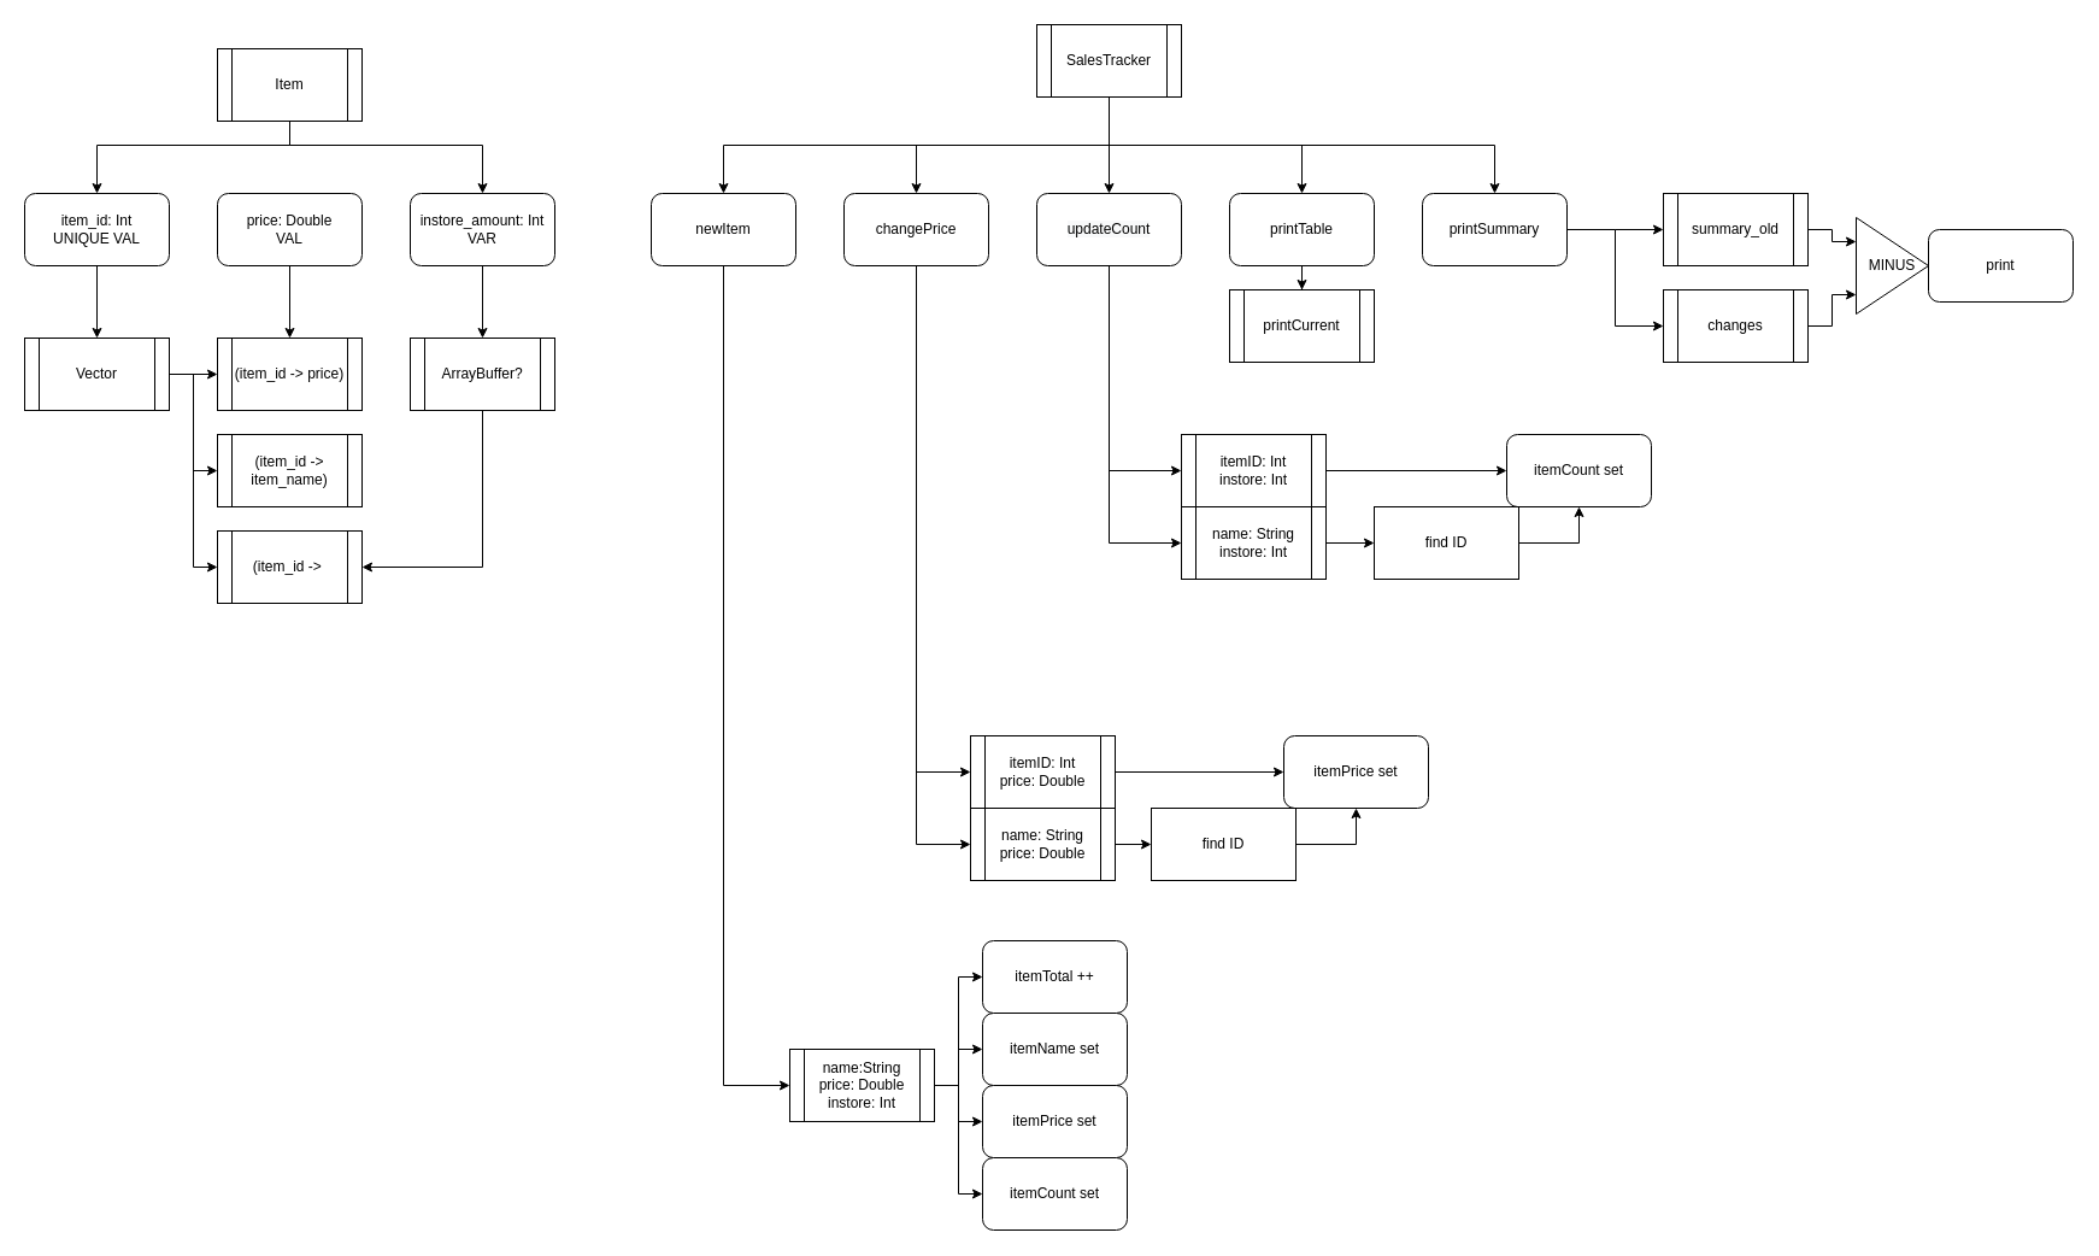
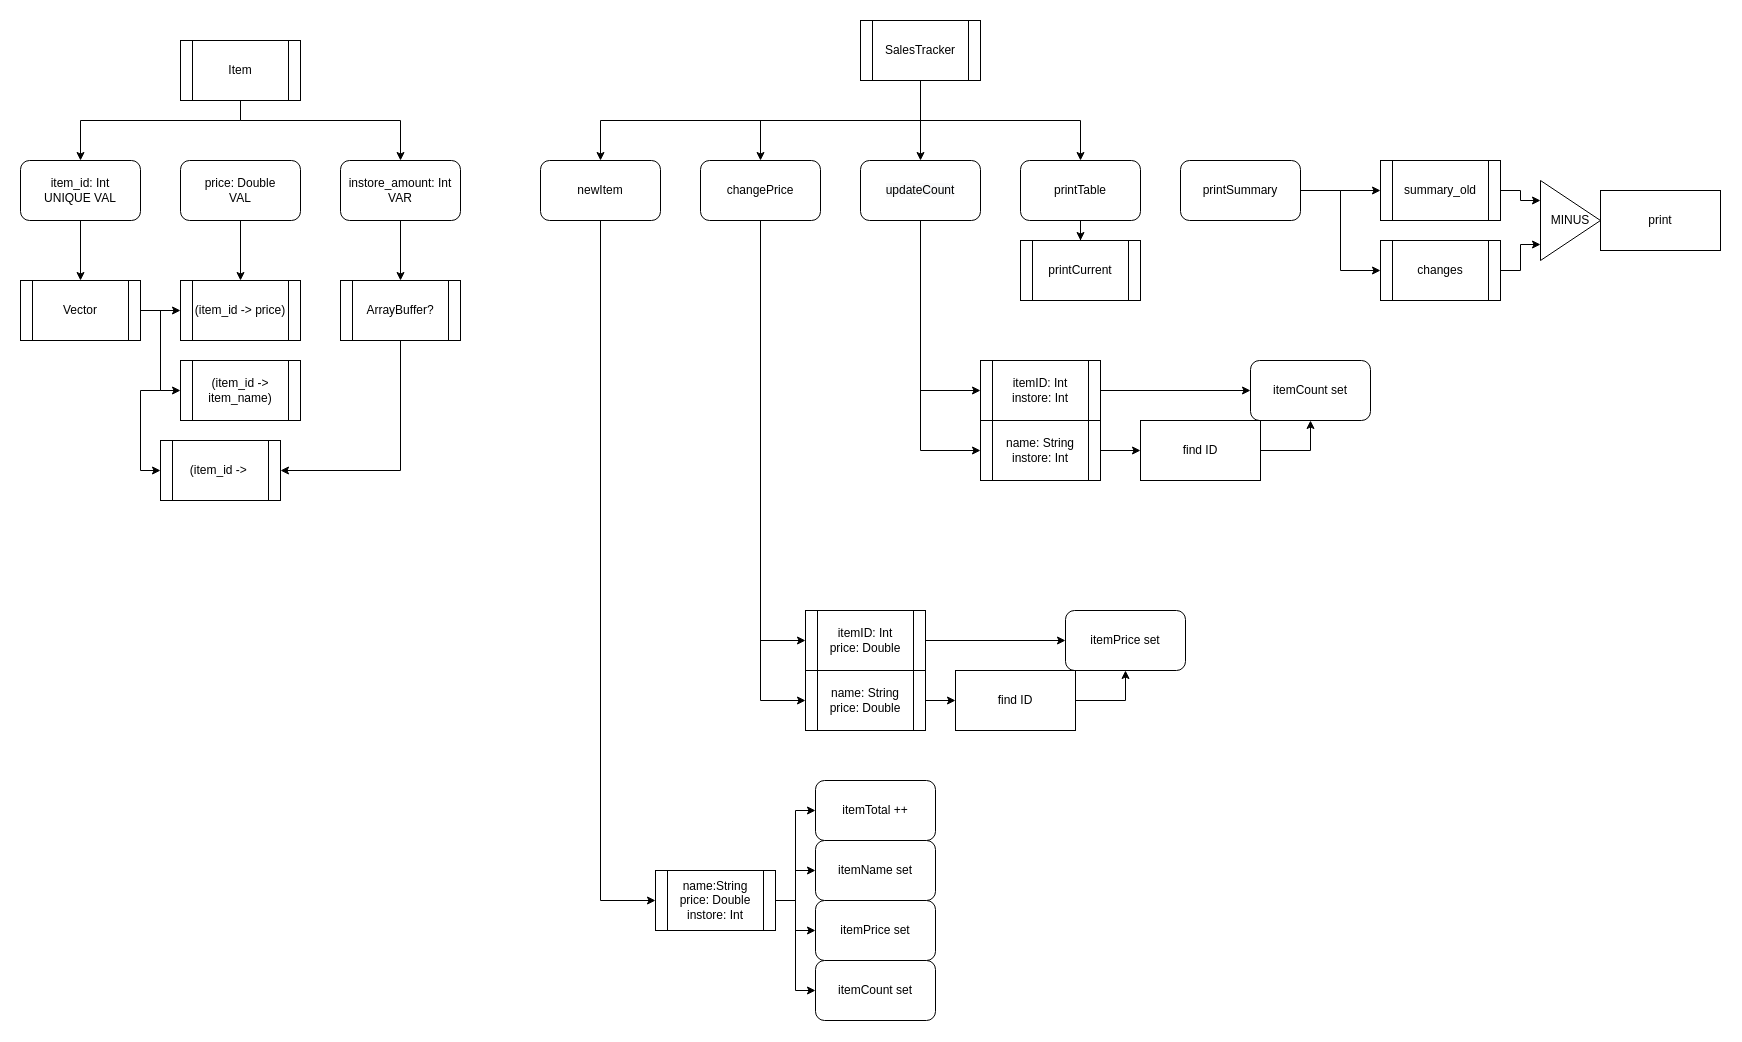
  <mxCell id="0" />
  <mxCell id="1" parent="0" />
  <mxCell id="2" style="edgeStyle=orthogonalEdgeStyle;rounded=0;orthogonalLoop=1;jettySize=auto;html=1;entryX=0.5;entryY=0;entryDx=0;entryDy=0;" edge="1" parent="1" source="4" target="6"><mxGeometry relative="1" as="geometry"><Array as="points"><mxPoint x="240" y="120" /><mxPoint x="80" y="120" /></Array></mxGeometry></mxCell>
  <mxCell id="3" style="edgeStyle=orthogonalEdgeStyle;rounded=0;orthogonalLoop=1;jettySize=auto;html=1;" edge="1" parent="1" source="4" target="10"><mxGeometry relative="1" as="geometry"><Array as="points"><mxPoint x="240" y="120" /><mxPoint x="400" y="120" /></Array></mxGeometry></mxCell>
  <mxCell id="4" value="Item" style="shape=process;whiteSpace=wrap;html=1;backgroundOutline=1;" vertex="1" parent="1"><mxGeometry x="180" y="40" width="120" height="60" as="geometry" /></mxCell>
  <mxCell id="5" style="edgeStyle=orthogonalEdgeStyle;rounded=0;orthogonalLoop=1;jettySize=auto;html=1;entryX=0.5;entryY=0;entryDx=0;entryDy=0;" edge="1" parent="1" source="6" target="36"><mxGeometry relative="1" as="geometry" /></mxCell>
  <mxCell id="6" value="item_id: Int&lt;br&gt;UNIQUE VAL" style="rounded=1;whiteSpace=wrap;html=1;" vertex="1" parent="1"><mxGeometry x="20" y="160" width="120" height="60" as="geometry" /></mxCell>
  <mxCell id="7" style="edgeStyle=orthogonalEdgeStyle;rounded=0;orthogonalLoop=1;jettySize=auto;html=1;entryX=0.5;entryY=0;entryDx=0;entryDy=0;" edge="1" parent="1" source="8" target="11"><mxGeometry relative="1" as="geometry" /></mxCell>
  <mxCell id="8" value="price: Double&lt;br&gt;VAL" style="rounded=1;whiteSpace=wrap;html=1;" vertex="1" parent="1"><mxGeometry x="180" y="160" width="120" height="60" as="geometry" /></mxCell>
  <mxCell id="9" style="edgeStyle=orthogonalEdgeStyle;rounded=0;orthogonalLoop=1;jettySize=auto;html=1;entryX=0.5;entryY=0;entryDx=0;entryDy=0;" edge="1" parent="1" source="10" target="13"><mxGeometry relative="1" as="geometry" /></mxCell>
  <mxCell id="10" value="instore_amount: Int&lt;br&gt;VAR" style="rounded=1;whiteSpace=wrap;html=1;" vertex="1" parent="1"><mxGeometry x="340" y="160" width="120" height="60" as="geometry" /></mxCell>
  <mxCell id="11" value="(item_id -&amp;gt; price)" style="shape=process;whiteSpace=wrap;html=1;backgroundOutline=1;" vertex="1" parent="1"><mxGeometry x="180" y="280" width="120" height="60" as="geometry" /></mxCell>
  <mxCell id="12" style="edgeStyle=orthogonalEdgeStyle;rounded=0;orthogonalLoop=1;jettySize=auto;html=1;entryX=1;entryY=0.5;entryDx=0;entryDy=0;" edge="1" parent="1" source="13" target="38"><mxGeometry relative="1" as="geometry"><Array as="points"><mxPoint x="400" y="470" /></Array></mxGeometry></mxCell>
  <mxCell id="13" value="ArrayBuffer?" style="shape=process;whiteSpace=wrap;html=1;backgroundOutline=1;" vertex="1" parent="1"><mxGeometry x="340" y="280" width="120" height="60" as="geometry" /></mxCell>
- <mxCell id="14" style="edgeStyle=orthogonalEdgeStyle;rounded=0;orthogonalLoop=1;jettySize=auto;html=1;entryX=0.5;entryY=0;entryDx=0;entryDy=0;" edge="1" parent="1" source="19" target="32"><mxGeometry relative="1" as="geometry"><Array as="points"><mxPoint x="920" y="120" /><mxPoint x="1240" y="120" /></Array></mxGeometry></mxCell>
  <mxCell id="15" style="edgeStyle=orthogonalEdgeStyle;rounded=0;orthogonalLoop=1;jettySize=auto;html=1;" edge="1" parent="1" source="19" target="27"><mxGeometry relative="1" as="geometry" /></mxCell>
  <mxCell id="16" style="edgeStyle=orthogonalEdgeStyle;rounded=0;orthogonalLoop=1;jettySize=auto;html=1;entryX=0.5;entryY=0;entryDx=0;entryDy=0;" edge="1" parent="1" source="19" target="29"><mxGeometry relative="1" as="geometry"><Array as="points"><mxPoint x="920" y="120" /><mxPoint x="1080" y="120" /></Array></mxGeometry></mxCell>
  <mxCell id="17" style="edgeStyle=orthogonalEdgeStyle;rounded=0;orthogonalLoop=1;jettySize=auto;html=1;" edge="1" parent="1" source="19" target="24"><mxGeometry relative="1" as="geometry"><Array as="points"><mxPoint x="920" y="120" /><mxPoint x="760" y="120" /></Array></mxGeometry></mxCell>
  <mxCell id="18" style="edgeStyle=orthogonalEdgeStyle;rounded=0;orthogonalLoop=1;jettySize=auto;html=1;entryX=0.5;entryY=0;entryDx=0;entryDy=0;" edge="1" parent="1" source="19" target="21"><mxGeometry relative="1" as="geometry"><Array as="points"><mxPoint x="920" y="120" /><mxPoint x="600" y="120" /></Array></mxGeometry></mxCell>
  <mxCell id="19" value="SalesTracker" style="shape=process;whiteSpace=wrap;html=1;backgroundOutline=1;" vertex="1" parent="1"><mxGeometry x="860" y="20" width="120" height="60" as="geometry" /></mxCell>
  <mxCell id="20" style="edgeStyle=orthogonalEdgeStyle;rounded=0;orthogonalLoop=1;jettySize=auto;html=1;entryX=0;entryY=0.5;entryDx=0;entryDy=0;" edge="1" parent="1" source="21" target="43"><mxGeometry relative="1" as="geometry" /></mxCell>
  <mxCell id="21" value="newItem" style="rounded=1;whiteSpace=wrap;html=1;" vertex="1" parent="1"><mxGeometry x="540" y="160" width="120" height="60" as="geometry" /></mxCell>
  <mxCell id="22" style="edgeStyle=orthogonalEdgeStyle;rounded=0;orthogonalLoop=1;jettySize=auto;html=1;entryX=0;entryY=0.5;entryDx=0;entryDy=0;" edge="1" parent="1" source="24" target="51"><mxGeometry relative="1" as="geometry" /></mxCell>
  <mxCell id="23" style="edgeStyle=orthogonalEdgeStyle;rounded=0;orthogonalLoop=1;jettySize=auto;html=1;entryX=0;entryY=0.5;entryDx=0;entryDy=0;" edge="1" parent="1" source="24" target="56"><mxGeometry relative="1" as="geometry" /></mxCell>
  <mxCell id="24" value="changePrice" style="rounded=1;whiteSpace=wrap;html=1;" vertex="1" parent="1"><mxGeometry x="700" y="160" width="120" height="60" as="geometry" /></mxCell>
  <mxCell id="25" style="edgeStyle=orthogonalEdgeStyle;rounded=0;orthogonalLoop=1;jettySize=auto;html=1;entryX=0;entryY=0.5;entryDx=0;entryDy=0;" edge="1" parent="1" source="27" target="49"><mxGeometry relative="1" as="geometry" /></mxCell>
  <mxCell id="26" style="edgeStyle=orthogonalEdgeStyle;rounded=0;orthogonalLoop=1;jettySize=auto;html=1;entryX=0;entryY=0.5;entryDx=0;entryDy=0;" edge="1" parent="1" source="27" target="61"><mxGeometry relative="1" as="geometry" /></mxCell>
  <mxCell id="27" value="&#10;&#10;&lt;span style=&quot;color: rgb(0, 0, 0); font-family: helvetica; font-size: 12px; font-style: normal; font-weight: 400; letter-spacing: normal; text-align: center; text-indent: 0px; text-transform: none; word-spacing: 0px; background-color: rgb(248, 249, 250); display: inline; float: none;&quot;&gt;updateCount&lt;/span&gt;&#10;&#10;" style="rounded=1;whiteSpace=wrap;html=1;" vertex="1" parent="1"><mxGeometry x="860" y="160" width="120" height="60" as="geometry" /></mxCell>
  <mxCell id="28" style="edgeStyle=orthogonalEdgeStyle;rounded=0;orthogonalLoop=1;jettySize=auto;html=1;entryX=0.5;entryY=0;entryDx=0;entryDy=0;" edge="1" parent="1" source="29" target="52"><mxGeometry relative="1" as="geometry" /></mxCell>
  <mxCell id="29" value="printTable" style="rounded=1;whiteSpace=wrap;html=1;" vertex="1" parent="1"><mxGeometry x="1020" y="160" width="120" height="60" as="geometry" /></mxCell>
  <mxCell id="30" style="edgeStyle=orthogonalEdgeStyle;rounded=0;orthogonalLoop=1;jettySize=auto;html=1;" edge="1" parent="1" source="32"><mxGeometry relative="1" as="geometry"><mxPoint x="1380" y="190" as="targetPoint" /></mxGeometry></mxCell>
  <mxCell id="31" style="edgeStyle=orthogonalEdgeStyle;rounded=0;orthogonalLoop=1;jettySize=auto;html=1;entryX=0;entryY=0.5;entryDx=0;entryDy=0;" edge="1" parent="1" source="32" target="66"><mxGeometry relative="1" as="geometry" /></mxCell>
  <mxCell id="32" value="printSummary" style="rounded=1;whiteSpace=wrap;html=1;" vertex="1" parent="1"><mxGeometry x="1180" y="160" width="120" height="60" as="geometry" /></mxCell>
  <mxCell id="33" style="edgeStyle=orthogonalEdgeStyle;rounded=0;orthogonalLoop=1;jettySize=auto;html=1;entryX=0;entryY=0.5;entryDx=0;entryDy=0;" edge="1" parent="1" source="36" target="37"><mxGeometry relative="1" as="geometry" /></mxCell>
  <mxCell id="34" style="edgeStyle=orthogonalEdgeStyle;rounded=0;orthogonalLoop=1;jettySize=auto;html=1;entryX=0;entryY=0.5;entryDx=0;entryDy=0;" edge="1" parent="1" source="36" target="11"><mxGeometry relative="1" as="geometry" /></mxCell>
  <mxCell id="35" style="edgeStyle=orthogonalEdgeStyle;rounded=0;orthogonalLoop=1;jettySize=auto;html=1;entryX=0;entryY=0.5;entryDx=0;entryDy=0;" edge="1" parent="1" source="36" target="38"><mxGeometry relative="1" as="geometry" /></mxCell>
  <mxCell id="36" value="Vector" style="shape=process;whiteSpace=wrap;html=1;backgroundOutline=1;" vertex="1" parent="1"><mxGeometry x="20" y="280" width="120" height="60" as="geometry" /></mxCell>
  <mxCell id="37" value="(item_id -&amp;gt; item_name)" style="shape=process;whiteSpace=wrap;html=1;backgroundOutline=1;" vertex="1" parent="1"><mxGeometry x="180" y="360" width="120" height="60" as="geometry" /></mxCell>
- <mxCell id="38" value="(item_id -&amp;gt;&amp;nbsp;" style="shape=process;whiteSpace=wrap;html=1;backgroundOutline=1;" vertex="1" parent="1"><mxGeometry x="180" y="440" width="120" height="60" as="geometry" /></mxCell>
+ <mxCell id="38" value="(item_id -&amp;gt;&amp;nbsp;" style="shape=process;whiteSpace=wrap;html=1;backgroundOutline=1;" vertex="1" parent="1"><mxGeometry x="160" y="440" width="120" height="60" as="geometry" /></mxCell>
  <mxCell id="39" style="edgeStyle=orthogonalEdgeStyle;rounded=0;orthogonalLoop=1;jettySize=auto;html=1;entryX=0;entryY=0.5;entryDx=0;entryDy=0;" edge="1" parent="1" source="43" target="44"><mxGeometry relative="1" as="geometry" /></mxCell>
  <mxCell id="40" style="edgeStyle=orthogonalEdgeStyle;rounded=0;orthogonalLoop=1;jettySize=auto;html=1;entryX=0;entryY=0.5;entryDx=0;entryDy=0;" edge="1" parent="1" source="43" target="45"><mxGeometry relative="1" as="geometry" /></mxCell>
  <mxCell id="41" style="edgeStyle=orthogonalEdgeStyle;rounded=0;orthogonalLoop=1;jettySize=auto;html=1;entryX=0;entryY=0.5;entryDx=0;entryDy=0;" edge="1" parent="1" source="43" target="46"><mxGeometry relative="1" as="geometry" /></mxCell>
  <mxCell id="42" style="edgeStyle=orthogonalEdgeStyle;rounded=0;orthogonalLoop=1;jettySize=auto;html=1;entryX=0;entryY=0.5;entryDx=0;entryDy=0;" edge="1" parent="1" source="43" target="47"><mxGeometry relative="1" as="geometry" /></mxCell>
  <mxCell id="43" value="name:String&lt;br&gt;price: Double&lt;br&gt;instore: Int" style="shape=process;whiteSpace=wrap;html=1;backgroundOutline=1;" vertex="1" parent="1"><mxGeometry x="655" y="870" width="120" height="60" as="geometry" /></mxCell>
  <mxCell id="44" value="itemTotal ++" style="rounded=1;whiteSpace=wrap;html=1;" vertex="1" parent="1"><mxGeometry x="815" y="780" width="120" height="60" as="geometry" /></mxCell>
  <mxCell id="45" value="itemName set" style="rounded=1;whiteSpace=wrap;html=1;" vertex="1" parent="1"><mxGeometry x="815" y="840" width="120" height="60" as="geometry" /></mxCell>
  <mxCell id="46" value="itemPrice set" style="rounded=1;whiteSpace=wrap;html=1;" vertex="1" parent="1"><mxGeometry x="815" y="900" width="120" height="60" as="geometry" /></mxCell>
  <mxCell id="47" value="itemCount set" style="rounded=1;whiteSpace=wrap;html=1;" vertex="1" parent="1"><mxGeometry x="815" y="960" width="120" height="60" as="geometry" /></mxCell>
  <mxCell id="48" style="edgeStyle=orthogonalEdgeStyle;rounded=0;orthogonalLoop=1;jettySize=auto;html=1;entryX=0;entryY=0.5;entryDx=0;entryDy=0;" edge="1" parent="1" source="49" target="62"><mxGeometry relative="1" as="geometry" /></mxCell>
  <mxCell id="49" value="itemID: Int&lt;br&gt;instore: Int" style="shape=process;whiteSpace=wrap;html=1;backgroundOutline=1;" vertex="1" parent="1"><mxGeometry x="980" y="360" width="120" height="60" as="geometry" /></mxCell>
  <mxCell id="50" style="edgeStyle=orthogonalEdgeStyle;rounded=0;orthogonalLoop=1;jettySize=auto;html=1;" edge="1" parent="1" source="51" target="57"><mxGeometry relative="1" as="geometry" /></mxCell>
  <mxCell id="51" value="itemID: Int&lt;br&gt;price: Double" style="shape=process;whiteSpace=wrap;html=1;backgroundOutline=1;" vertex="1" parent="1"><mxGeometry x="805" y="610" width="120" height="60" as="geometry" /></mxCell>
  <mxCell id="52" value="printCurrent" style="shape=process;whiteSpace=wrap;html=1;backgroundOutline=1;" vertex="1" parent="1"><mxGeometry x="1020" y="240" width="120" height="60" as="geometry" /></mxCell>
  <mxCell id="53" style="edgeStyle=orthogonalEdgeStyle;rounded=0;orthogonalLoop=1;jettySize=auto;html=1;entryX=0;entryY=0.25;entryDx=0;entryDy=0;" edge="1" parent="1" source="54" target="67"><mxGeometry relative="1" as="geometry" /></mxCell>
  <mxCell id="54" value="summary_old" style="shape=process;whiteSpace=wrap;html=1;backgroundOutline=1;" vertex="1" parent="1"><mxGeometry x="1380" y="160" width="120" height="60" as="geometry" /></mxCell>
  <mxCell id="55" style="edgeStyle=orthogonalEdgeStyle;rounded=0;orthogonalLoop=1;jettySize=auto;html=1;entryX=0;entryY=0.5;entryDx=0;entryDy=0;" edge="1" parent="1" source="56" target="59"><mxGeometry relative="1" as="geometry" /></mxCell>
  <mxCell id="56" value="name: String&lt;br&gt;price: Double" style="shape=process;whiteSpace=wrap;html=1;backgroundOutline=1;" vertex="1" parent="1"><mxGeometry x="805" y="670" width="120" height="60" as="geometry" /></mxCell>
  <mxCell id="57" value="itemPrice set" style="rounded=1;whiteSpace=wrap;html=1;" vertex="1" parent="1"><mxGeometry x="1065" y="610" width="120" height="60" as="geometry" /></mxCell>
  <mxCell id="58" style="edgeStyle=orthogonalEdgeStyle;rounded=0;orthogonalLoop=1;jettySize=auto;html=1;" edge="1" parent="1" source="59"><mxGeometry relative="1" as="geometry"><mxPoint x="1125" y="670" as="targetPoint" /><Array as="points"><mxPoint x="1125" y="700" /><mxPoint x="1125" y="670" /></Array></mxGeometry></mxCell>
  <mxCell id="59" value="find ID" style="rounded=0;whiteSpace=wrap;html=1;" vertex="1" parent="1"><mxGeometry x="955" y="670" width="120" height="60" as="geometry" /></mxCell>
  <mxCell id="60" style="edgeStyle=orthogonalEdgeStyle;rounded=0;orthogonalLoop=1;jettySize=auto;html=1;entryX=0;entryY=0.5;entryDx=0;entryDy=0;" edge="1" parent="1" source="61" target="64"><mxGeometry relative="1" as="geometry" /></mxCell>
  <mxCell id="61" value="name: String&lt;br&gt;instore: Int" style="shape=process;whiteSpace=wrap;html=1;backgroundOutline=1;" vertex="1" parent="1"><mxGeometry x="980" y="420" width="120" height="60" as="geometry" /></mxCell>
  <mxCell id="62" value="itemCount set" style="rounded=1;whiteSpace=wrap;html=1;" vertex="1" parent="1"><mxGeometry x="1250" y="360" width="120" height="60" as="geometry" /></mxCell>
  <mxCell id="63" style="edgeStyle=orthogonalEdgeStyle;rounded=0;orthogonalLoop=1;jettySize=auto;html=1;" edge="1" parent="1" source="64"><mxGeometry relative="1" as="geometry"><mxPoint x="1310" y="420" as="targetPoint" /><Array as="points"><mxPoint x="1310" y="450" /><mxPoint x="1310" y="420" /></Array></mxGeometry></mxCell>
  <mxCell id="64" value="find ID" style="rounded=0;whiteSpace=wrap;html=1;" vertex="1" parent="1"><mxGeometry x="1140" y="420" width="120" height="60" as="geometry" /></mxCell>
  <mxCell id="65" value="" style="edgeStyle=orthogonalEdgeStyle;rounded=0;orthogonalLoop=1;jettySize=auto;html=1;entryX=0;entryY=0.8;entryDx=0;entryDy=0;entryPerimeter=0;" edge="1" parent="1" source="66" target="67"><mxGeometry relative="1" as="geometry" /></mxCell>
  <mxCell id="66" value="changes" style="shape=process;whiteSpace=wrap;html=1;backgroundOutline=1;" vertex="1" parent="1"><mxGeometry x="1380" y="240" width="120" height="60" as="geometry" /></mxCell>
  <mxCell id="67" value="MINUS" style="triangle;whiteSpace=wrap;html=1;" vertex="1" parent="1"><mxGeometry x="1540" y="180" width="60" height="80" as="geometry" /></mxCell>
- <mxCell id="68" value="print" style="rounded=1;whiteSpace=wrap;html=1;" vertex="1" parent="1"><mxGeometry x="1600" y="190" width="120" height="60" as="geometry" /></mxCell>
+ <mxCell id="68" value="print" style="whiteSpace=wrap;html=1;rounded=0;" vertex="1" parent="1"><mxGeometry x="1600" y="190" width="120" height="60" as="geometry" /></mxCell>
